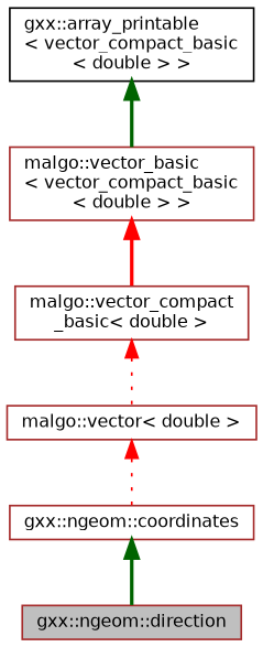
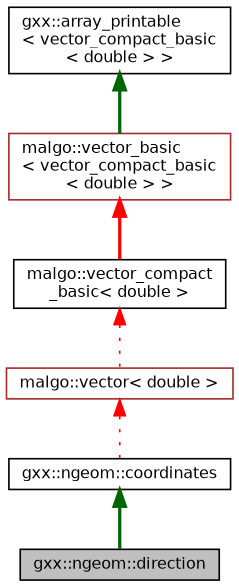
  digraph {
    node [color=brown fillcolor=white fontname=Helvetica fontsize=10 shape=record style=filled]
    edge [color=red dir=back fontname=Helvetica fontsize=10 labelfontname=Helvetica labelfontsize=10 style=bold]
-   n1 [fillcolor=grey75 fontcolor=black height=0.2 label="gxx::ngeom::direction" width=0.4]
-   n2 [height=0.2 label="gxx::ngeom::coordinates" width=0.4]
+   n1 [color=black fillcolor=grey75 fontcolor=black height=0.2 label="gxx::ngeom::direction" width=0.4]
+   n2 [color=black height=0.2 label="gxx::ngeom::coordinates" width=0.4]
    n3 [height=0.2 label="malgo::vector\< double \>" width=0.4]
-   n4 [height=0.2 label="malgo::vector_compact\l_basic\< double \>" width=0.4]
+   n4 [color=black height=0.2 label="malgo::vector_compact\l_basic\< double \>" width=0.4]
    n5 [height=0.2 label="malgo::vector_basic\l\< vector_compact_basic\l\< double \> \>" width=0.4]
    n6 [color=black height=0.2 label="gxx::array_printable\l\< vector_compact_basic\l\< double \> \>" width=0.4]
    n2 -> n1 [color=darkgreen]
    n3 -> n2 [style=dotted]
    n4 -> n3 [style=dotted]
    n5 -> n4
    n6 -> n5 [color=darkgreen]
  }
